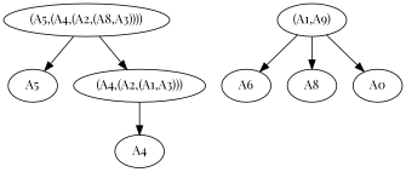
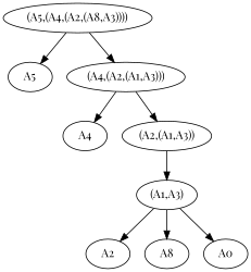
  digraph {
    fontname="Playfair Display"
    node [fontname="Playfair Display"]
    edge [fontname="Playfair Display"]
    n1 [label="(A5,(A4,(A2,(A8,A3))))"]
    A5
    "(A4,(A2,(A1,A3)))"
    A4
-   "(A1,A3)" [label="(A1,A9)"]
-   A2 [label=A6]
+   "(A2,(A1,A3))"
+   "(A1,A3)"
+   A2
    n8 [label=A8]
    n9 [label=A0]
    n1 -> A5
    n1 -> "(A4,(A2,(A1,A3)))"
    "(A4,(A2,(A1,A3)))" -> A4
+   "(A4,(A2,(A1,A3)))" -> "(A2,(A1,A3))"
+   "(A2,(A1,A3))" -> "(A1,A3)"
    "(A1,A3)" -> A2
    "(A1,A3)" -> n8
    "(A1,A3)" -> n9
  }
